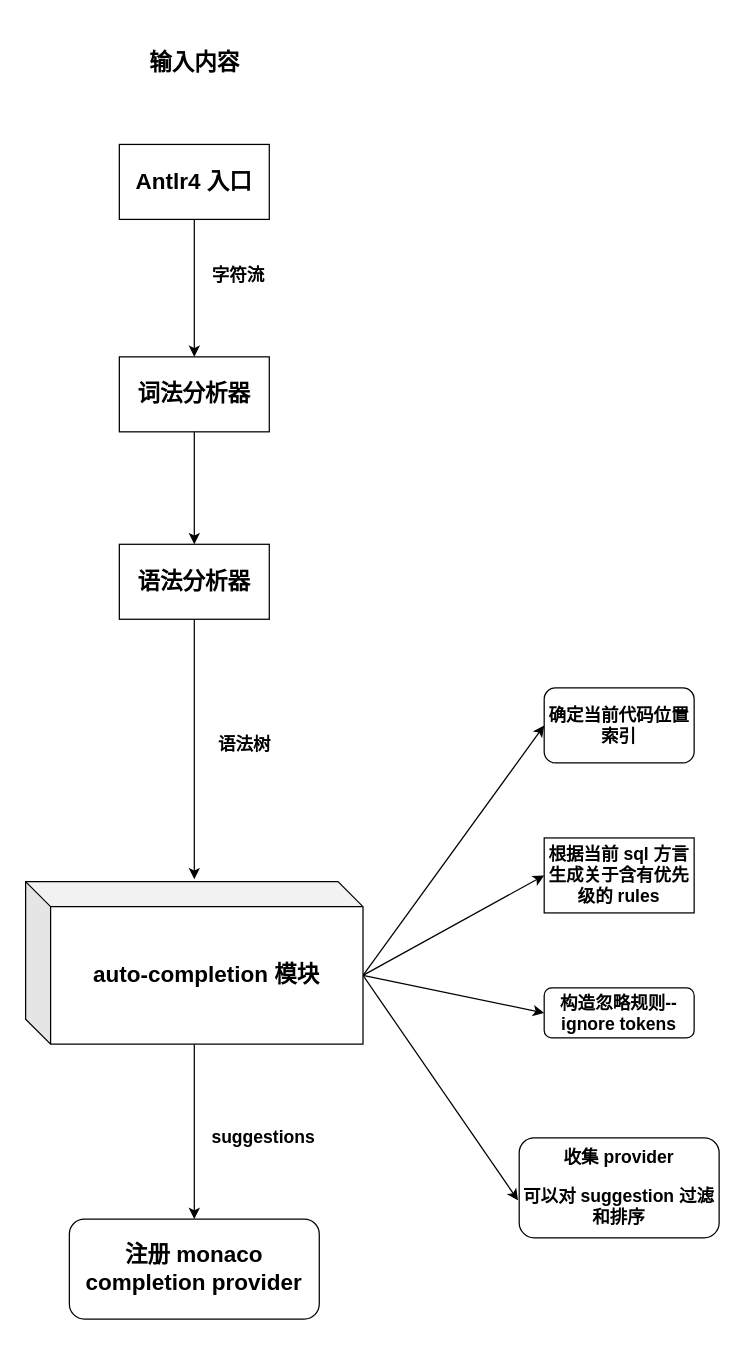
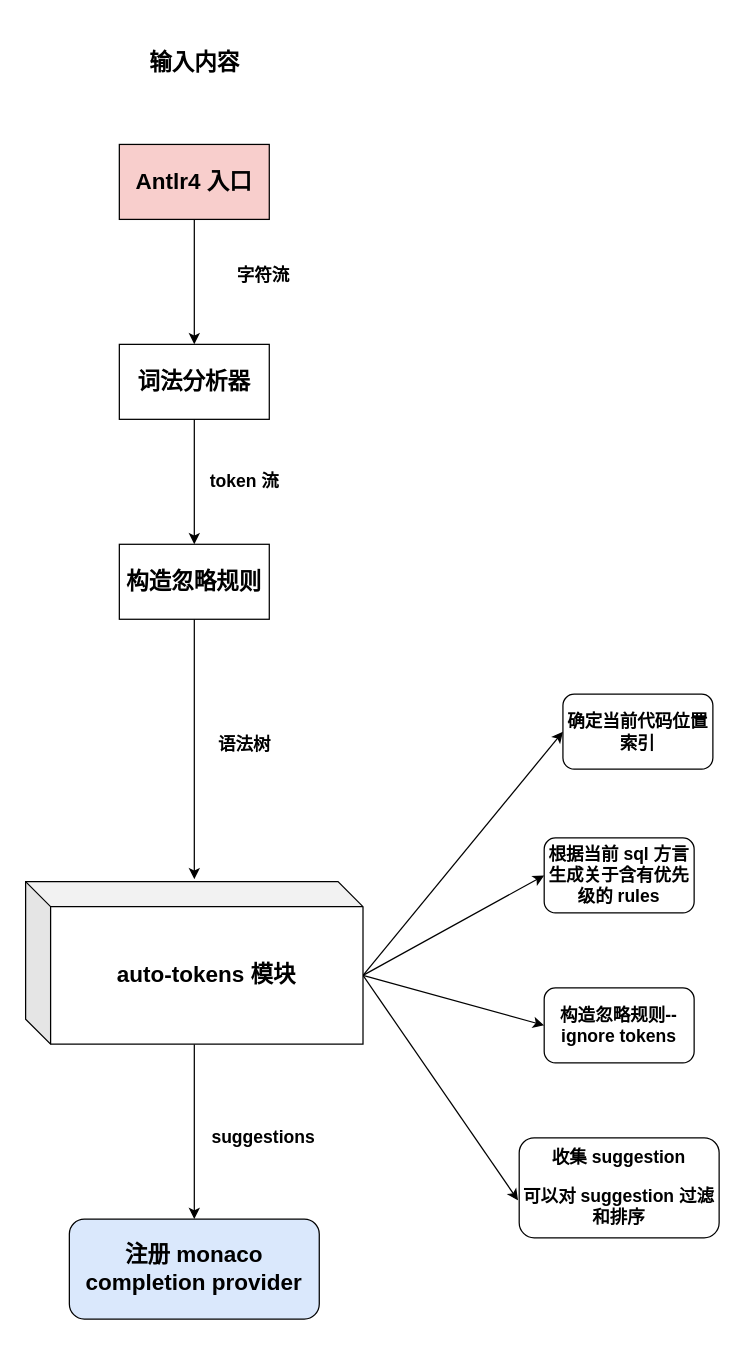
  <mxCell id="0" />
  <mxCell id="1" parent="0" />
  <mxCell id="2" style="edgeStyle=none;html=1;" edge="1" parent="1" source="3" target="5"><mxGeometry relative="1" as="geometry" /></mxCell>
- <mxCell id="3" value="&lt;h2&gt;词法分析器&lt;/h2&gt;" style="rounded=0;whiteSpace=wrap;html=1;" parent="1" vertex="1"><mxGeometry x="95" y="285" width="120" height="60" as="geometry" /></mxCell>
+ <mxCell id="3" value="&lt;h2&gt;词法分析器&lt;/h2&gt;" style="rounded=0;whiteSpace=wrap;html=1;" parent="1" vertex="1"><mxGeometry x="95" y="275" width="120" height="60" as="geometry" /></mxCell>
  <mxCell id="4" style="edgeStyle=none;html=1;entryX=0.5;entryY=-0.015;entryDx=0;entryDy=0;entryPerimeter=0;" edge="1" parent="1" source="5" target="11"><mxGeometry relative="1" as="geometry" /></mxCell>
- <mxCell id="5" value="&lt;h2&gt;语法分析器&lt;/h2&gt;" style="rounded=0;whiteSpace=wrap;html=1;" vertex="1" parent="1"><mxGeometry x="95" y="435" width="120" height="60" as="geometry" /></mxCell>
+ <mxCell id="5" value="&lt;h2&gt;构造忽略规则&lt;/h2&gt;" style="rounded=0;whiteSpace=wrap;html=1;" vertex="1" parent="1"><mxGeometry x="95" y="435" width="120" height="60" as="geometry" /></mxCell>
  <mxCell id="6" style="edgeStyle=none;html=1;entryX=0;entryY=0.5;entryDx=0;entryDy=0;exitX=0;exitY=0;exitDx=270;exitDy=75;exitPerimeter=0;" edge="1" parent="1" source="11" target="18"><mxGeometry relative="1" as="geometry" /></mxCell>
  <mxCell id="7" style="edgeStyle=none;html=1;entryX=0;entryY=0.5;entryDx=0;entryDy=0;exitX=0;exitY=0;exitDx=270;exitDy=75;exitPerimeter=0;" edge="1" parent="1" source="11" target="19"><mxGeometry relative="1" as="geometry" /></mxCell>
  <mxCell id="8" style="edgeStyle=none;html=1;entryX=0;entryY=0.5;entryDx=0;entryDy=0;exitX=0;exitY=0;exitDx=270;exitDy=75;exitPerimeter=0;" edge="1" parent="1" source="11" target="20"><mxGeometry relative="1" as="geometry"><mxPoint x="355" y="775" as="sourcePoint" /></mxGeometry></mxCell>
  <mxCell id="9" style="edgeStyle=none;html=1;exitX=0;exitY=0;exitDx=270;exitDy=75;exitPerimeter=0;entryX=-0.006;entryY=0.625;entryDx=0;entryDy=0;entryPerimeter=0;" edge="1" parent="1" source="11" target="21"><mxGeometry relative="1" as="geometry" /></mxCell>
  <mxCell id="10" style="edgeStyle=none;html=1;entryX=0.5;entryY=0;entryDx=0;entryDy=0;" edge="1" parent="1" source="11" target="22"><mxGeometry relative="1" as="geometry" /></mxCell>
- <mxCell id="11" value="&lt;h2&gt;auto-completion 模块&lt;/h2&gt;" style="shape=cube;whiteSpace=wrap;html=1;boundedLbl=1;backgroundOutline=1;darkOpacity=0.05;darkOpacity2=0.1;" vertex="1" parent="1"><mxGeometry x="20" y="705" width="270" height="130" as="geometry" /></mxCell>
+ <mxCell id="11" value="&lt;h2&gt;auto-tokens 模块&lt;/h2&gt;" style="shape=cube;whiteSpace=wrap;html=1;boundedLbl=1;backgroundOutline=1;darkOpacity=0.05;darkOpacity2=0.1;" vertex="1" parent="1"><mxGeometry x="20" y="705" width="270" height="130" as="geometry" /></mxCell>
  <mxCell id="12" value="" style="edgeStyle=none;html=1;" edge="1" parent="1" target="3"><mxGeometry relative="1" as="geometry"><mxPoint x="155" y="175" as="sourcePoint" /></mxGeometry></mxCell>
- <mxCell id="13" value="&lt;h2&gt;Antlr4 入口&lt;/h2&gt;" style="whiteSpace=wrap;html=1;" vertex="1" parent="1"><mxGeometry x="95" y="115" width="120" height="60" as="geometry" /></mxCell>
+ <mxCell id="13" value="&lt;h2&gt;Antlr4 入口&lt;/h2&gt;" style="whiteSpace=wrap;html=1;fillColor=#f8cecc;" vertex="1" parent="1"><mxGeometry x="95" y="115" width="120" height="60" as="geometry" /></mxCell>
  <mxCell id="14" value="&lt;h2&gt;输入内容&lt;/h2&gt;" style="text;html=1;align=center;verticalAlign=middle;resizable=0;points=[];autosize=1;strokeColor=none;fillColor=none;" vertex="1" parent="1"><mxGeometry x="105" y="20" width="100" height="60" as="geometry" /></mxCell>
- <mxCell id="15" value="&lt;h3&gt;字符流&lt;/h3&gt;" style="text;html=1;align=center;verticalAlign=middle;resizable=0;points=[];autosize=1;strokeColor=none;fillColor=none;" vertex="1" parent="1"><mxGeometry x="155" y="190" width="70" height="60" as="geometry" /></mxCell>
+ <mxCell id="15" value="&lt;h3&gt;字符流&lt;/h3&gt;" style="text;html=1;align=center;verticalAlign=middle;resizable=0;points=[];autosize=1;strokeColor=none;fillColor=none;" vertex="1" parent="1"><mxGeometry x="175" y="190" width="70" height="60" as="geometry" /></mxCell>
+ <mxCell id="16" value="&lt;h3&gt;token 流&lt;/h3&gt;" style="text;html=1;align=center;verticalAlign=middle;resizable=0;points=[];autosize=1;strokeColor=none;fillColor=none;" vertex="1" parent="1"><mxGeometry x="155" y="355" width="80" height="60" as="geometry" /></mxCell>
  <mxCell id="17" value="&lt;h3&gt;语法树&lt;/h3&gt;" style="text;html=1;align=center;verticalAlign=middle;resizable=0;points=[];autosize=1;strokeColor=none;fillColor=none;" vertex="1" parent="1"><mxGeometry x="160" y="565" width="70" height="60" as="geometry" /></mxCell>
- <mxCell id="18" value="&lt;h3&gt;确定当前代码位置索引&lt;/h3&gt;" style="rounded=1;whiteSpace=wrap;html=1;" vertex="1" parent="1"><mxGeometry x="435" y="550" width="120" height="60" as="geometry" /></mxCell>
- <mxCell id="19" value="&lt;h3&gt;根据当前 sql 方言生成关于含有优先级的 rules&lt;/h3&gt;" style="whiteSpace=wrap;html=1;rounded=0;" vertex="1" parent="1"><mxGeometry x="435" y="670" width="120" height="60" as="geometry" /></mxCell>
- <mxCell id="20" value="&lt;h3&gt;构造忽略规则--ignore tokens&lt;/h3&gt;" style="rounded=1;whiteSpace=wrap;html=1;" vertex="1" parent="1"><mxGeometry x="435" y="790" width="120" height="40" as="geometry" /></mxCell>
- <mxCell id="21" value="&lt;h3&gt;收集 provider&lt;/h3&gt;&lt;h3&gt;可以对 suggestion 过滤和排序&lt;/h3&gt;" style="rounded=1;whiteSpace=wrap;html=1;" vertex="1" parent="1"><mxGeometry x="415" y="910" width="160" height="80" as="geometry" /></mxCell>
- <mxCell id="22" value="&lt;h2&gt;注册 monaco completion provider&lt;/h2&gt;" style="rounded=1;whiteSpace=wrap;html=1;" vertex="1" parent="1"><mxGeometry x="55" y="975" width="200" height="80" as="geometry" /></mxCell>
+ <mxCell id="18" value="&lt;h3&gt;确定当前代码位置索引&lt;/h3&gt;" style="rounded=1;whiteSpace=wrap;html=1;" vertex="1" parent="1"><mxGeometry x="450" y="555" width="120" height="60" as="geometry" /></mxCell>
+ <mxCell id="19" value="&lt;h3&gt;根据当前 sql 方言生成关于含有优先级的 rules&lt;/h3&gt;" style="rounded=1;whiteSpace=wrap;html=1;" vertex="1" parent="1"><mxGeometry x="435" y="670" width="120" height="60" as="geometry" /></mxCell>
+ <mxCell id="20" value="&lt;h3&gt;构造忽略规则--ignore tokens&lt;/h3&gt;" style="rounded=1;whiteSpace=wrap;html=1;" vertex="1" parent="1"><mxGeometry x="435" y="790" width="120" height="60" as="geometry" /></mxCell>
+ <mxCell id="21" value="&lt;h3&gt;收集 suggestion&lt;/h3&gt;&lt;h3&gt;可以对 suggestion 过滤和排序&lt;/h3&gt;" style="rounded=1;whiteSpace=wrap;html=1;" vertex="1" parent="1"><mxGeometry x="415" y="910" width="160" height="80" as="geometry" /></mxCell>
+ <mxCell id="22" value="&lt;h2&gt;注册 monaco completion provider&lt;/h2&gt;" style="rounded=1;whiteSpace=wrap;html=1;fillColor=#dae8fc;" vertex="1" parent="1"><mxGeometry x="55" y="975" width="200" height="80" as="geometry" /></mxCell>
  <mxCell id="23" value="&lt;h3&gt;suggestions&lt;/h3&gt;" style="text;html=1;align=center;verticalAlign=middle;resizable=0;points=[];autosize=1;strokeColor=none;fillColor=none;" vertex="1" parent="1"><mxGeometry x="155" y="880" width="110" height="60" as="geometry" /></mxCell>
